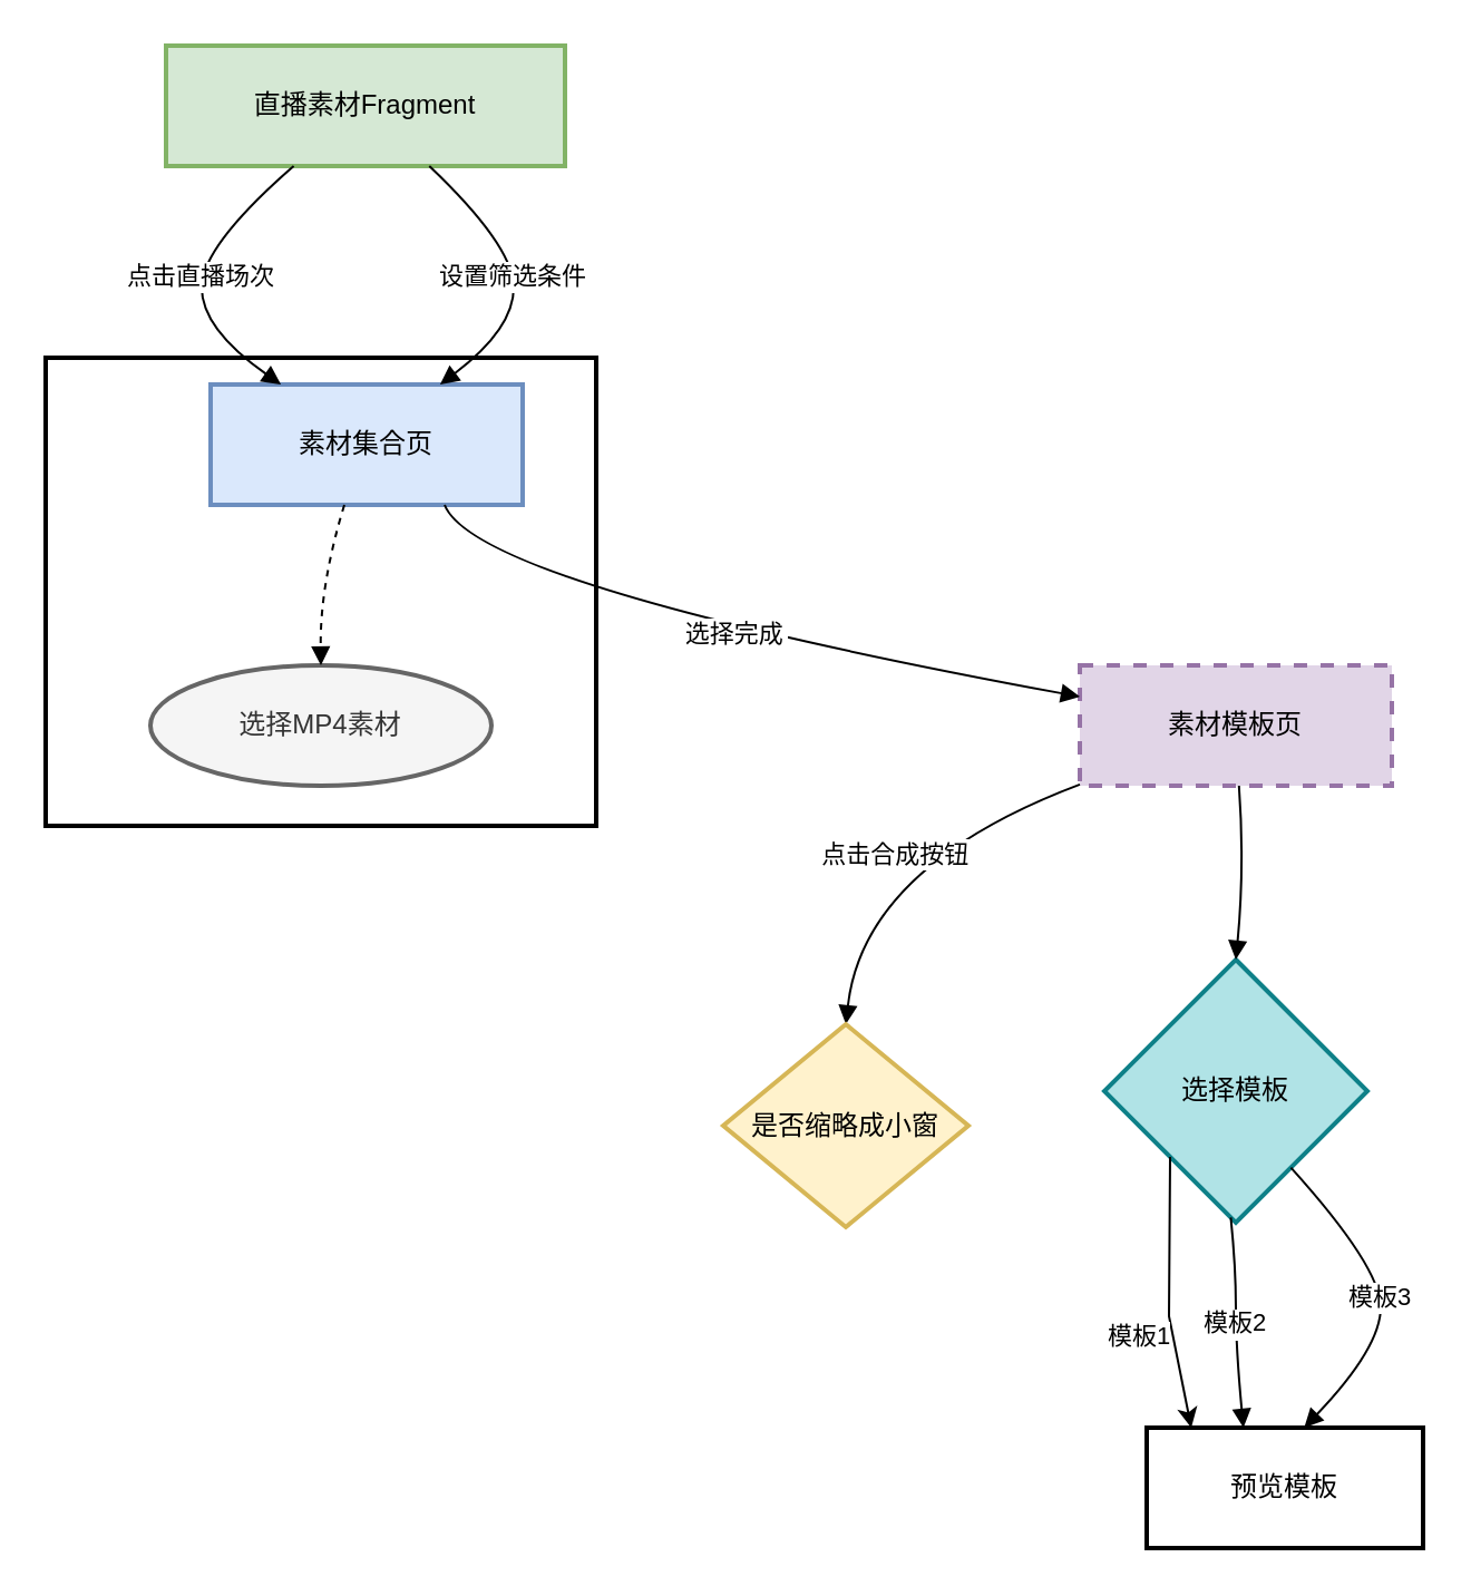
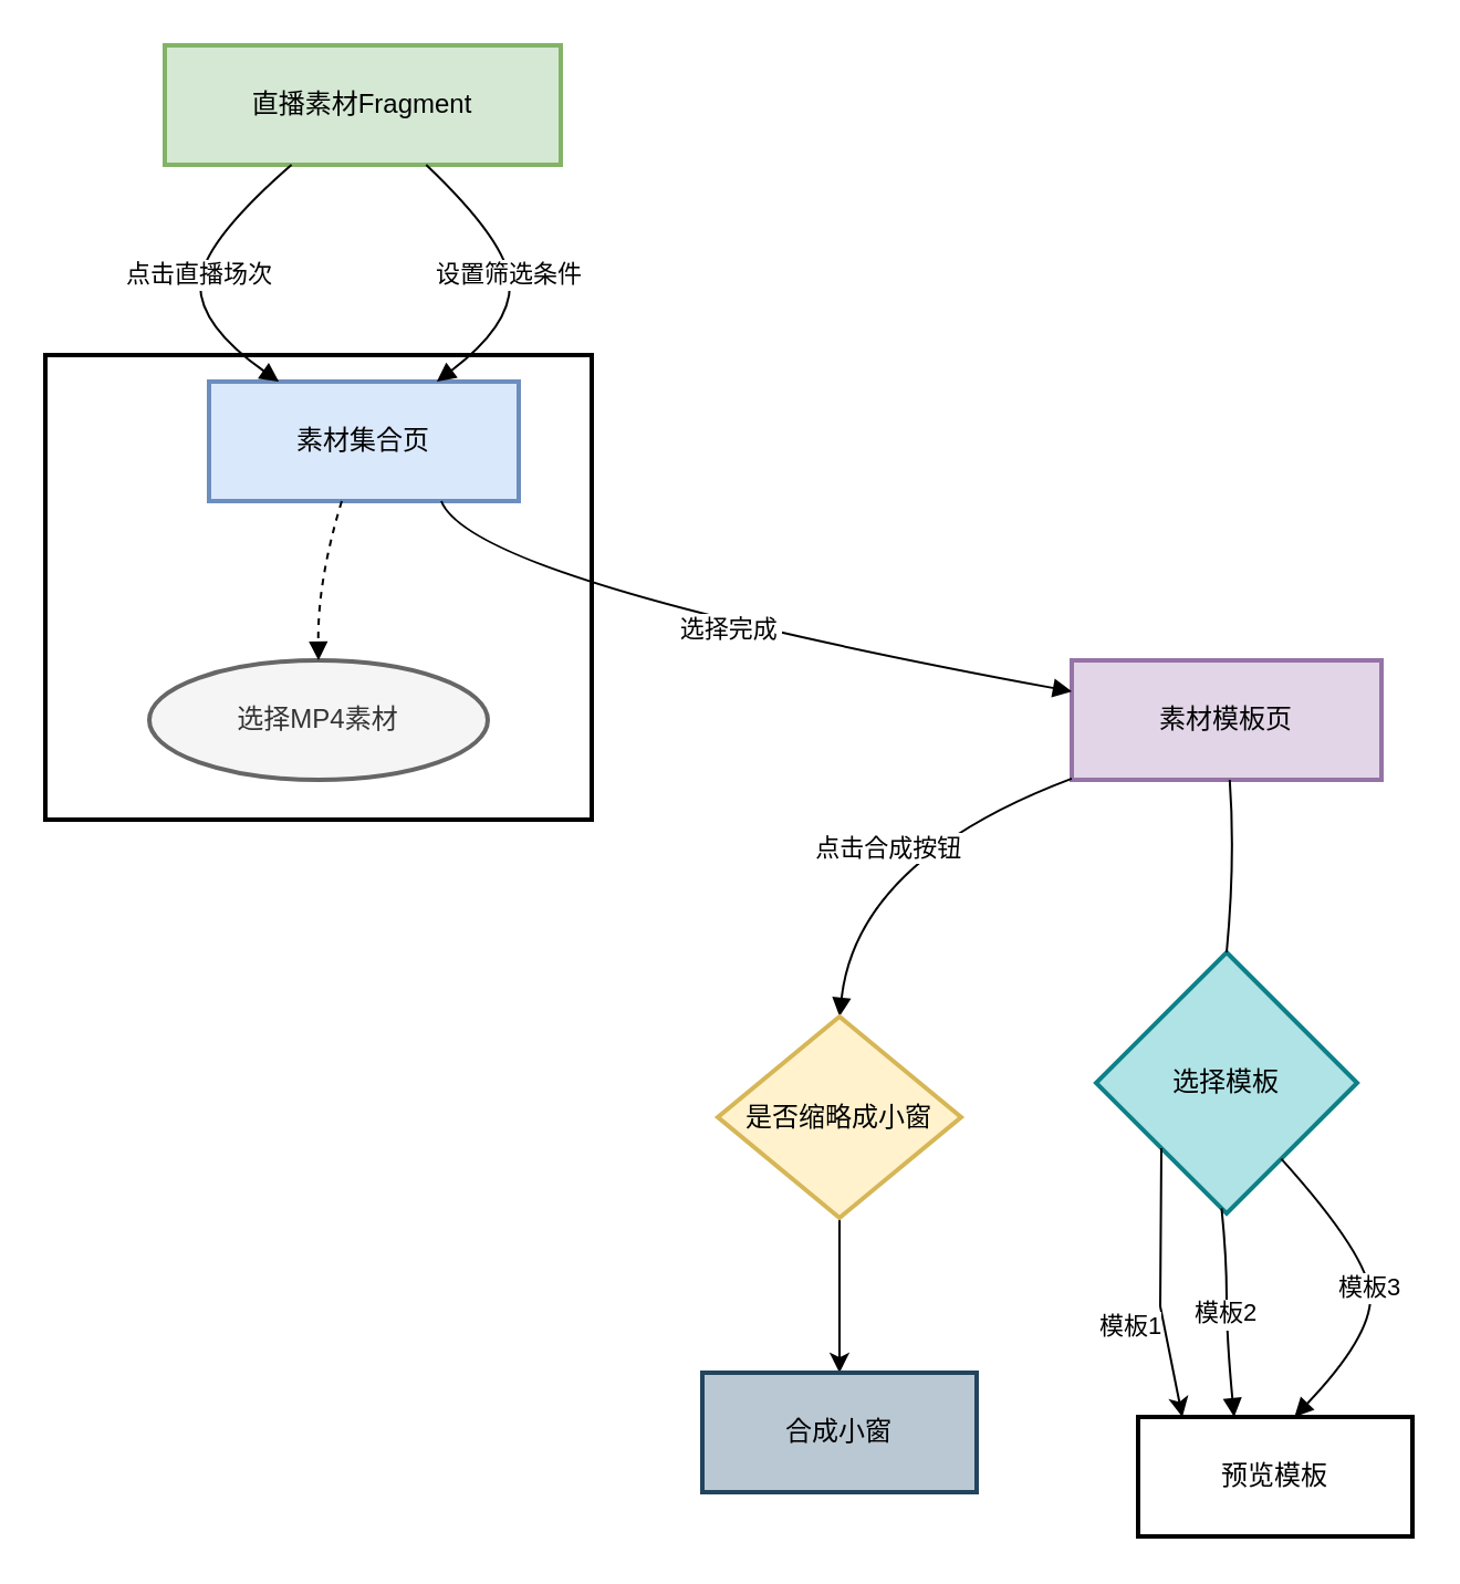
  <mxCell id="0" />
  <mxCell id="1" parent="0" />
  <mxCell id="2" value="" style="whiteSpace=wrap;strokeWidth=2;" vertex="1" parent="1"><mxGeometry x="20" y="160" width="247" height="210" as="geometry" /></mxCell>
  <mxCell id="3" value="直播素材Fragment" style="whiteSpace=wrap;strokeWidth=2;fillColor=#d5e8d4;strokeColor=#82b366;" vertex="1" parent="1"><mxGeometry x="74" y="20" width="179" height="54" as="geometry" /></mxCell>
  <mxCell id="4" value="素材集合页" style="whiteSpace=wrap;strokeWidth=2;fillColor=#dae8fc;strokeColor=#6c8ebf;" vertex="1" parent="1"><mxGeometry x="94" y="172" width="140" height="54" as="geometry" /></mxCell>
  <mxCell id="5" value="选择MP4素材" style="ellipse;whiteSpace=wrap;strokeWidth=2;fillColor=#f5f5f5;fontColor=#333333;strokeColor=#666666;" vertex="1" parent="1"><mxGeometry x="67" y="298" width="153" height="54" as="geometry" /></mxCell>
- <mxCell id="6" value="素材模板页" style="whiteSpace=wrap;strokeWidth=2;fillColor=#e1d5e7;strokeColor=#9673a6;dashed=1;" vertex="1" parent="1"><mxGeometry x="484" y="298" width="140" height="54" as="geometry" /></mxCell>
+ <mxCell id="6" value="素材模板页" style="whiteSpace=wrap;strokeWidth=2;fillColor=#e1d5e7;strokeColor=#9673a6;" vertex="1" parent="1"><mxGeometry x="484" y="298" width="140" height="54" as="geometry" /></mxCell>
  <mxCell id="7" value="选择模板" style="rhombus;strokeWidth=2;whiteSpace=wrap;fillColor=#b0e3e6;strokeColor=#0e8088;" vertex="1" parent="1"><mxGeometry x="495" y="430" width="118" height="118" as="geometry" /></mxCell>
  <mxCell id="8" value="预览模板" style="whiteSpace=wrap;strokeWidth=2;" vertex="1" parent="1"><mxGeometry x="514" y="640" width="124" height="54" as="geometry" /></mxCell>
  <mxCell id="9" value="点击直播场次" style="curved=1;startArrow=none;endArrow=block;exitX=0.32;exitY=1;entryX=0.22;entryY=-0.01;rounded=0;" edge="1" parent="1" source="3" target="4"><mxGeometry relative="1" as="geometry"><Array as="points"><mxPoint x="90" y="110" /><mxPoint x="90" y="147" /></Array></mxGeometry></mxCell>
  <mxCell id="10" value="设置筛选条件" style="curved=1;startArrow=none;endArrow=block;exitX=0.66;exitY=1;entryX=0.74;entryY=-0.01;rounded=0;" edge="1" parent="1" source="3" target="4"><mxGeometry relative="1" as="geometry"><Array as="points"><mxPoint x="230" y="110" /><mxPoint x="230" y="147" /></Array></mxGeometry></mxCell>
  <mxCell id="11" value="" style="curved=1;startArrow=none;endArrow=block;exitX=0.43;exitY=0.99;entryX=0.5;entryY=0;rounded=0;dashed=1;" edge="1" parent="1" source="4" target="5"><mxGeometry relative="1" as="geometry"><Array as="points"><mxPoint x="143" y="262" /></Array></mxGeometry></mxCell>
  <mxCell id="12" value="选择完成" style="curved=1;startArrow=none;endArrow=block;exitX=0.75;exitY=1;entryX=0;entryY=0.26;rounded=0;exitDx=0;exitDy=0;" edge="1" parent="1" source="4" target="6"><mxGeometry relative="1" as="geometry"><Array as="points"><mxPoint x="213" y="262" /></Array></mxGeometry></mxCell>
- <mxCell id="13" value="" style="curved=1;startArrow=none;endArrow=block;exitX=0.51;exitY=1;entryX=0.5;entryY=0;rounded=0;" edge="1" parent="1" source="6" target="7"><mxGeometry relative="1" as="geometry"><Array as="points"><mxPoint x="558" y="388" /></Array></mxGeometry></mxCell>
+ <mxCell id="13" value="" style="curved=1;startArrow=none;endArrow=none;exitX=0.51;exitY=1;entryX=0.5;entryY=0;rounded=0;" edge="1" parent="1" source="6" target="7"><mxGeometry relative="1" as="geometry"><Array as="points"><mxPoint x="558" y="388" /></Array></mxGeometry></mxCell>
  <mxCell id="14" value="模板2" style="curved=1;startArrow=none;endArrow=block;exitX=0.48;exitY=1;entryX=0.35;entryY=0;rounded=0;" edge="1" parent="1" source="7" target="8"><mxGeometry relative="1" as="geometry"><Array as="points"><mxPoint x="554" y="568" /><mxPoint x="554" y="604" /></Array></mxGeometry></mxCell>
  <mxCell id="15" value="模板3" style="curved=1;startArrow=none;endArrow=block;exitX=0.86;exitY=1;entryX=0.57;entryY=0;rounded=0;" edge="1" parent="1" source="7" target="8"><mxGeometry relative="1" as="geometry"><Array as="points"><mxPoint x="619" y="568" /><mxPoint x="619" y="604" /></Array></mxGeometry></mxCell>
  <mxCell id="16" value="点击合成按钮" style="curved=1;startArrow=none;endArrow=block;exitX=0;exitY=0.99;entryX=0.5;entryY=0;rounded=0;entryDx=0;entryDy=0;" edge="1" parent="1" source="6" target="20"><mxGeometry relative="1" as="geometry"><Array as="points"><mxPoint x="387" y="388" /></Array><mxPoint x="387" y="457" as="targetPoint" /></mxGeometry></mxCell>
  <mxCell id="17" value="" style="endArrow=classic;html=1;rounded=0;exitX=0;exitY=1;exitDx=0;exitDy=0;" edge="1" parent="1" source="7"><mxGeometry width="50" height="50" relative="1" as="geometry"><mxPoint x="454" y="610" as="sourcePoint" /><mxPoint x="534" y="640" as="targetPoint" /><Array as="points"><mxPoint x="524" y="590" /></Array></mxGeometry></mxCell>
  <mxCell id="18" value="&lt;span style=&quot;color: rgb(0, 0, 0); font-family: Helvetica; font-size: 11px; font-style: normal; font-variant-ligatures: normal; font-variant-caps: normal; font-weight: 400; letter-spacing: normal; orphans: 2; text-align: center; text-indent: 0px; text-transform: none; widows: 2; word-spacing: 0px; -webkit-text-stroke-width: 0px; white-space: nowrap; background-color: rgb(255, 255, 255); text-decoration-thickness: initial; text-decoration-style: initial; text-decoration-color: initial; float: none; display: inline !important;&quot;&gt;模板1&lt;/span&gt;" style="text;whiteSpace=wrap;html=1;" vertex="1" parent="1"><mxGeometry x="495" y="585" width="60" height="40" as="geometry" /></mxCell>
+ <mxCell id="19" style="edgeStyle=orthogonalEdgeStyle;rounded=0;orthogonalLoop=1;jettySize=auto;html=1;entryX=0.5;entryY=0;entryDx=0;entryDy=0;" edge="1" parent="1" source="20" target="21"><mxGeometry relative="1" as="geometry" /></mxCell>
  <mxCell id="20" value="是否缩略成小窗" style="rhombus;whiteSpace=wrap;html=1;strokeWidth=2;fillColor=#fff2cc;strokeColor=#d6b656;" vertex="1" parent="1"><mxGeometry x="324" y="459" width="110" height="91" as="geometry" /></mxCell>
+ <mxCell id="21" value="合成小窗" style="whiteSpace=wrap;strokeWidth=2;fillColor=#bac8d3;strokeColor=#23445d;" vertex="1" parent="1"><mxGeometry x="317" y="620" width="124" height="54" as="geometry" /></mxCell>
